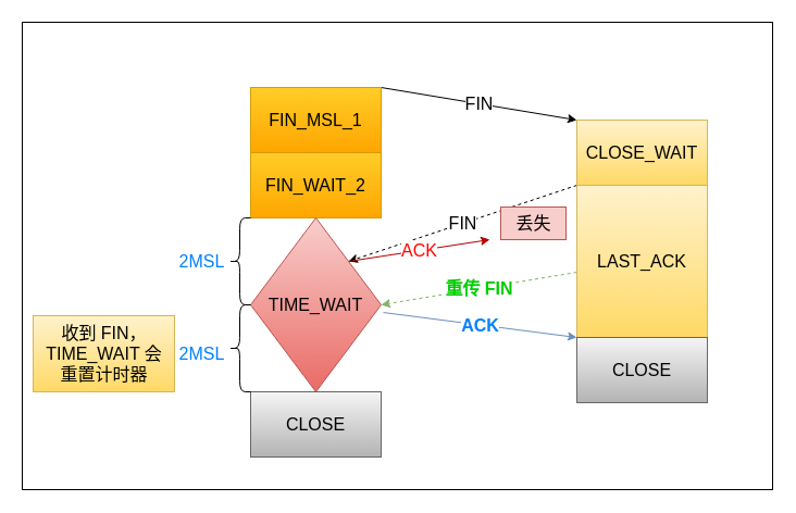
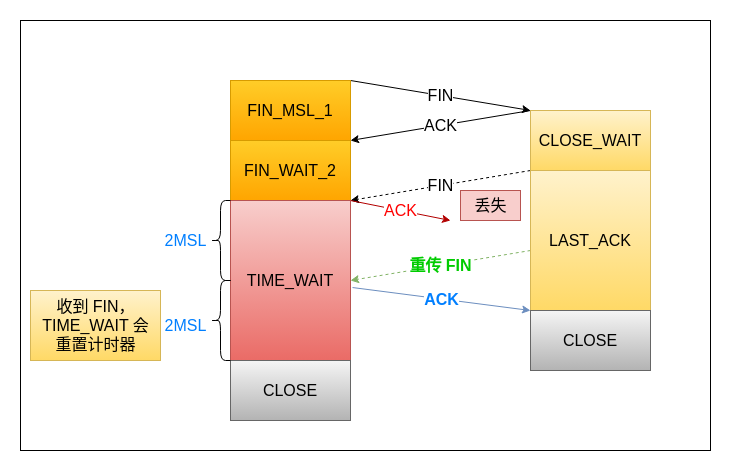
  <mxCell id="0" />
  <mxCell id="1" parent="0" />
  <mxCell id="2" value="" style="rounded=0;whiteSpace=wrap;html=1;fontSize=16;fontColor=#007FFF;" vertex="1" parent="1"><mxGeometry x="20" y="20" width="690" height="430" as="geometry" /></mxCell>
  <mxCell id="3" value="FIN" style="rounded=0;orthogonalLoop=1;jettySize=auto;html=1;entryX=0;entryY=0;entryDx=0;entryDy=0;exitX=1;exitY=0;exitDx=0;exitDy=0;fontSize=16;" edge="1" parent="1" source="4" target="8"><mxGeometry relative="1" as="geometry" /></mxCell>
  <mxCell id="4" value="FIN_MSL_1" style="rounded=0;whiteSpace=wrap;html=1;fontSize=16;fillColor=#ffcd28;gradientColor=#ffa500;strokeColor=#d79b00;" vertex="1" parent="1"><mxGeometry x="230" y="80" width="120" height="60" as="geometry" /></mxCell>
  <mxCell id="5" value="FIN_WAIT_2" style="rounded=0;whiteSpace=wrap;html=1;fontSize=16;fillColor=#ffcd28;gradientColor=#ffa500;strokeColor=#d79b00;" vertex="1" parent="1"><mxGeometry x="230" y="140" width="120" height="60" as="geometry" /></mxCell>
+ <mxCell id="6" value="ACK" style="edgeStyle=none;rounded=0;orthogonalLoop=1;jettySize=auto;html=1;entryX=1;entryY=0;entryDx=0;entryDy=0;exitX=0;exitY=0;exitDx=0;exitDy=0;fontSize=16;" edge="1" parent="1" source="8" target="5"><mxGeometry relative="1" as="geometry" /></mxCell>
  <mxCell id="7" value="FIN" style="edgeStyle=none;rounded=0;orthogonalLoop=1;jettySize=auto;html=1;entryX=1;entryY=0;entryDx=0;entryDy=0;exitX=0;exitY=1;exitDx=0;exitDy=0;fontSize=16;dashed=1;" edge="1" parent="1" source="8" target="14"><mxGeometry relative="1" as="geometry" /></mxCell>
  <mxCell id="8" value="CLOSE_WAIT" style="rounded=0;whiteSpace=wrap;html=1;fontSize=16;fillColor=#fff2cc;gradientColor=#ffd966;strokeColor=#d6b656;" vertex="1" parent="1"><mxGeometry x="530" y="110" width="120" height="60" as="geometry" /></mxCell>
  <mxCell id="9" value="重传 FIN" style="edgeStyle=none;rounded=0;orthogonalLoop=1;jettySize=auto;html=1;entryX=1;entryY=0.5;entryDx=0;entryDy=0;fontSize=16;fillColor=#d5e8d4;gradientColor=#97d077;strokeColor=#82b366;fontColor=#00CC00;fontStyle=1;dashed=1;" edge="1" parent="1" source="10" target="14"><mxGeometry relative="1" as="geometry" /></mxCell>
  <mxCell id="10" value="LAST_ACK" style="rounded=0;whiteSpace=wrap;html=1;fontSize=16;fillColor=#fff2cc;gradientColor=#ffd966;strokeColor=#d6b656;" vertex="1" parent="1"><mxGeometry x="530" y="170" width="120" height="140" as="geometry" /></mxCell>
  <mxCell id="11" value="CLOSE" style="rounded=0;whiteSpace=wrap;html=1;fontSize=16;fillColor=#f5f5f5;gradientColor=#b3b3b3;strokeColor=#666666;" vertex="1" parent="1"><mxGeometry x="530" y="310" width="120" height="60" as="geometry" /></mxCell>
  <mxCell id="12" value="&lt;font color=&quot;#ff0000&quot;&gt;ACK&lt;/font&gt;" style="edgeStyle=none;rounded=0;orthogonalLoop=1;jettySize=auto;html=1;exitX=1;exitY=0;exitDx=0;exitDy=0;fontSize=16;fillColor=#e51400;strokeColor=#B20000;" edge="1" parent="1" source="14"><mxGeometry relative="1" as="geometry"><mxPoint x="450" y="220" as="targetPoint" /></mxGeometry></mxCell>
  <mxCell id="13" value="ACK" style="edgeStyle=none;rounded=0;orthogonalLoop=1;jettySize=auto;html=1;entryX=0;entryY=0;entryDx=0;entryDy=0;exitX=1.017;exitY=0.544;exitDx=0;exitDy=0;fontSize=16;fontColor=#007FFF;fontStyle=1;fillColor=#dae8fc;gradientColor=#7ea6e0;strokeColor=#6c8ebf;exitPerimeter=0;" edge="1" parent="1" source="14" target="11"><mxGeometry relative="1" as="geometry" /></mxCell>
- <mxCell id="14" value="TIME_WAIT" style="rhombus;whiteSpace=wrap;html=1;fontSize=16;fillColor=#f8cecc;gradientColor=#ea6b66;strokeColor=#b85450;" vertex="1" parent="1"><mxGeometry x="230" y="200" width="120" height="160" as="geometry" /></mxCell>
+ <mxCell id="14" value="TIME_WAIT" style="rounded=0;whiteSpace=wrap;html=1;fontSize=16;fillColor=#f8cecc;gradientColor=#ea6b66;strokeColor=#b85450;" vertex="1" parent="1"><mxGeometry x="230" y="200" width="120" height="160" as="geometry" /></mxCell>
  <mxCell id="15" value="CLOSE" style="rounded=0;whiteSpace=wrap;html=1;fontSize=16;fillColor=#f5f5f5;gradientColor=#b3b3b3;strokeColor=#666666;" vertex="1" parent="1"><mxGeometry x="230" y="360" width="120" height="60" as="geometry" /></mxCell>
  <mxCell id="16" value="丢失" style="text;html=1;align=center;verticalAlign=middle;resizable=0;points=[];autosize=1;strokeColor=#b85450;fillColor=#f8cecc;fontSize=16;" vertex="1" parent="1"><mxGeometry x="460" y="190" width="60" height="30" as="geometry" /></mxCell>
  <mxCell id="17" value="" style="shape=curlyBracket;whiteSpace=wrap;html=1;rounded=1;fontSize=16;fontColor=#007FFF;" vertex="1" parent="1"><mxGeometry x="210" y="200" width="20" height="80" as="geometry" /></mxCell>
  <mxCell id="18" value="2MSL" style="text;html=1;align=center;verticalAlign=middle;resizable=0;points=[];autosize=1;strokeColor=none;fillColor=none;fontSize=16;fontColor=#007FFF;" vertex="1" parent="1"><mxGeometry x="150" y="225" width="70" height="30" as="geometry" /></mxCell>
  <mxCell id="19" value="" style="shape=curlyBracket;whiteSpace=wrap;html=1;rounded=1;fontSize=16;fontColor=#007FFF;" vertex="1" parent="1"><mxGeometry x="210" y="280" width="20" height="80" as="geometry" /></mxCell>
  <mxCell id="20" value="2MSL" style="text;html=1;align=center;verticalAlign=middle;resizable=0;points=[];autosize=1;strokeColor=none;fillColor=none;fontSize=16;fontColor=#007FFF;" vertex="1" parent="1"><mxGeometry x="150" y="310" width="70" height="30" as="geometry" /></mxCell>
  <mxCell id="21" value="收到 FIN，&lt;br&gt;TIME_WAIT 会&lt;br&gt;重置计时器" style="text;html=1;align=center;verticalAlign=middle;resizable=0;points=[];autosize=1;strokeColor=#d6b656;fillColor=#fff2cc;fontSize=16;gradientColor=#ffd966;" vertex="1" parent="1"><mxGeometry x="30" y="290" width="130" height="70" as="geometry" /></mxCell>
